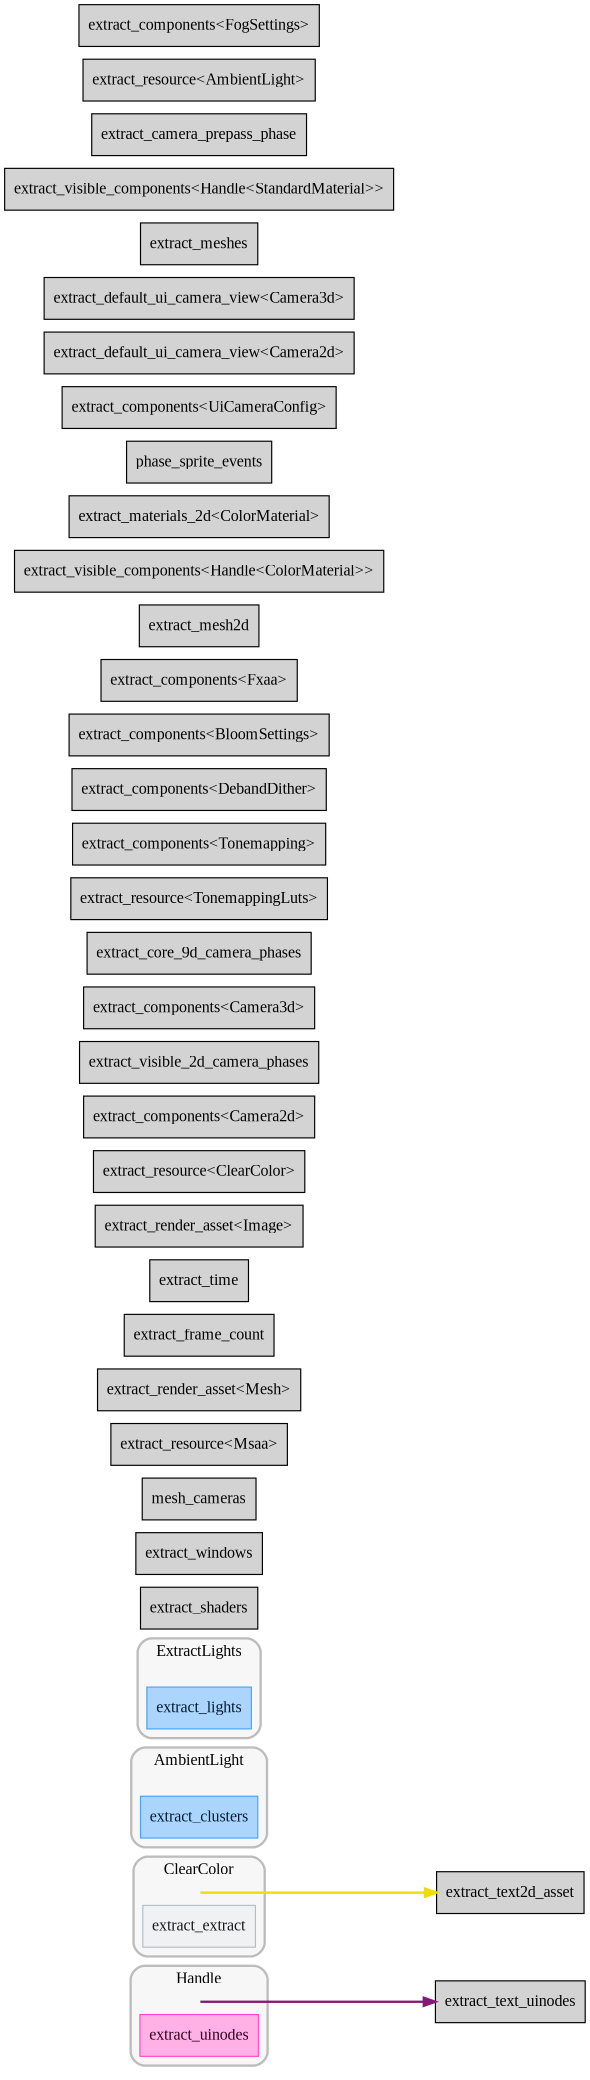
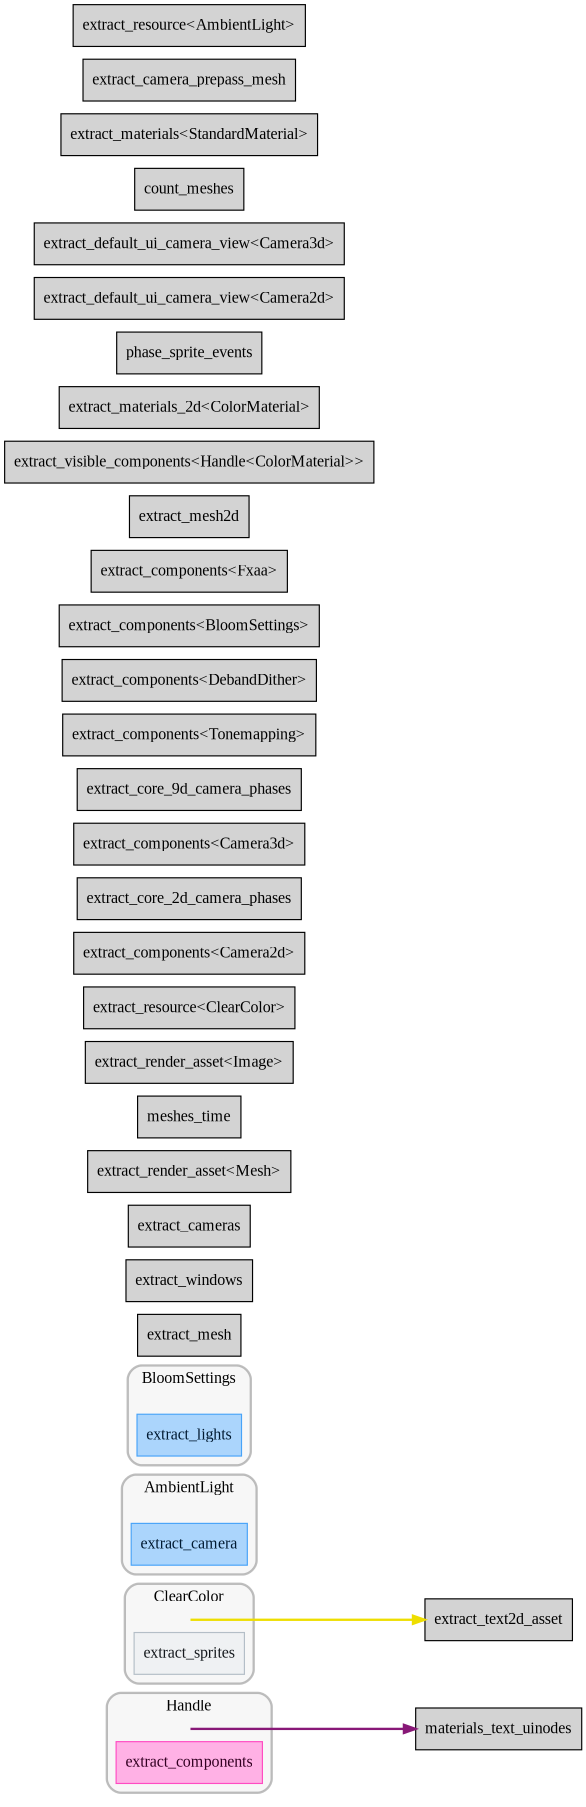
  digraph {
    bgcolor=white
    compound=true
    fontname="Liberation Serif"
    nodesep=0.15
    rankdir=LR
    splines=spline
    node [fontname="Liberation Serif" shape=box style=filled]
    edge [fontname="Liberation Serif" penwidth=2]
    "set_marker_node_Set(29)" [height=0 shape=point style=invis]
-   n2 [color="#ff4bc2" fillcolor="#ffb1e5" fontcolor="#320021" label=extract_uinodes penwidth=1]
+   n2 [color="#ff4bc2" fillcolor="#ffb1e5" fontcolor="#320021" label=extract_components penwidth=1]
    "set_marker_node_Set(22)" [height=0 shape=point style=invis]
-   n4 [color="#b4bec7" fillcolor="#eff1f3" fontcolor="#15191d" label=extract_extract penwidth=1]
+   n4 [color="#b4bec7" fillcolor="#eff1f3" fontcolor="#15191d" label=extract_sprites penwidth=1]
    "set_marker_node_Set(40)" [height=0 shape=point style=invis]
-   n6 [color="#48a3f8" fillcolor="#abd5fc" fontcolor="#011a31" label=extract_clusters penwidth=1]
+   n6 [color="#48a3f8" fillcolor="#abd5fc" fontcolor="#011a31" label=extract_camera penwidth=1]
    "set_marker_node_Set(42)" [height=0 shape=point style=invis]
    n8 [color="#48a3f8" fillcolor="#abd5fc" fontcolor="#011a31" label=extract_lights penwidth=1]
-   n9 [label=extract_text_uinodes]
+   n9 [label=materials_text_uinodes]
    n10 [label=extract_text2d_asset]
-   n11 [label=extract_shaders]
+   n11 [label=extract_mesh]
    n12 [label=extract_windows]
-   n13 [label=mesh_cameras]
-   n14 [label="extract_resource<Msaa>"]
+   n13 [label=extract_cameras]
    n15 [label="extract_render_asset<Mesh>"]
-   n16 [label=extract_frame_count]
-   n17 [label=extract_time]
+   n17 [label=meshes_time]
    n18 [label="extract_render_asset<Image>"]
    n19 [label="extract_resource<ClearColor>"]
    n20 [label="extract_components<Camera2d>"]
-   n21 [label=extract_visible_2d_camera_phases]
+   n21 [label=extract_core_2d_camera_phases]
    n22 [label="extract_components<Camera3d>"]
    n23 [label=extract_core_9d_camera_phases]
-   n24 [label="extract_resource<TonemappingLuts>"]
    n25 [label="extract_components<Tonemapping>"]
    n26 [label="extract_components<DebandDither>"]
    n27 [label="extract_components<BloomSettings>"]
    n28 [label="extract_components<Fxaa>"]
    n29 [label=extract_mesh2d]
    n30 [label="extract_visible_components<Handle<ColorMaterial>>"]
    n31 [label="extract_materials_2d<ColorMaterial>"]
    n32 [label=phase_sprite_events]
-   n33 [label="extract_components<UiCameraConfig>"]
    n34 [label="extract_default_ui_camera_view<Camera2d>"]
    n35 [label="extract_default_ui_camera_view<Camera3d>"]
-   n36 [label=extract_meshes]
-   n37 [label="extract_visible_components<Handle<StandardMaterial>>"]
-   n39 [label=extract_camera_prepass_phase]
+   n36 [label=count_meshes]
+   n38 [label="extract_materials<StandardMaterial>"]
+   n39 [label=extract_camera_prepass_mesh]
    n40 [label="extract_resource<AmbientLight>"]
-   n41 [label="extract_components<FogSettings>"]
    subgraph cluster_1 {
      color="#00000040"
      fillcolor="#00000008"
      label=Handle
      penwidth=2
      style="rounded,filled"
      "set_marker_node_Set(29)"
      n2
    }
    subgraph cluster_2 {
      color="#00000040"
      fillcolor="#00000008"
      label=ClearColor
      penwidth=2
      style="rounded,filled"
      "set_marker_node_Set(22)"
      n4
    }
    subgraph cluster_3 {
      color="#00000040"
      fillcolor="#00000008"
      label=AmbientLight
      penwidth=2
      style="rounded,filled"
      "set_marker_node_Set(40)"
      n6
    }
    subgraph cluster_4 {
      color="#00000040"
      fillcolor="#00000008"
-     label=ExtractLights
+     label=BloomSettings
      penwidth=2
      style="rounded,filled"
      "set_marker_node_Set(42)"
      n8
    }
    "set_marker_node_Set(29)" -> n9 [color="#881877"]
    "set_marker_node_Set(22)" -> n10 [color="#eede00"]
  }
